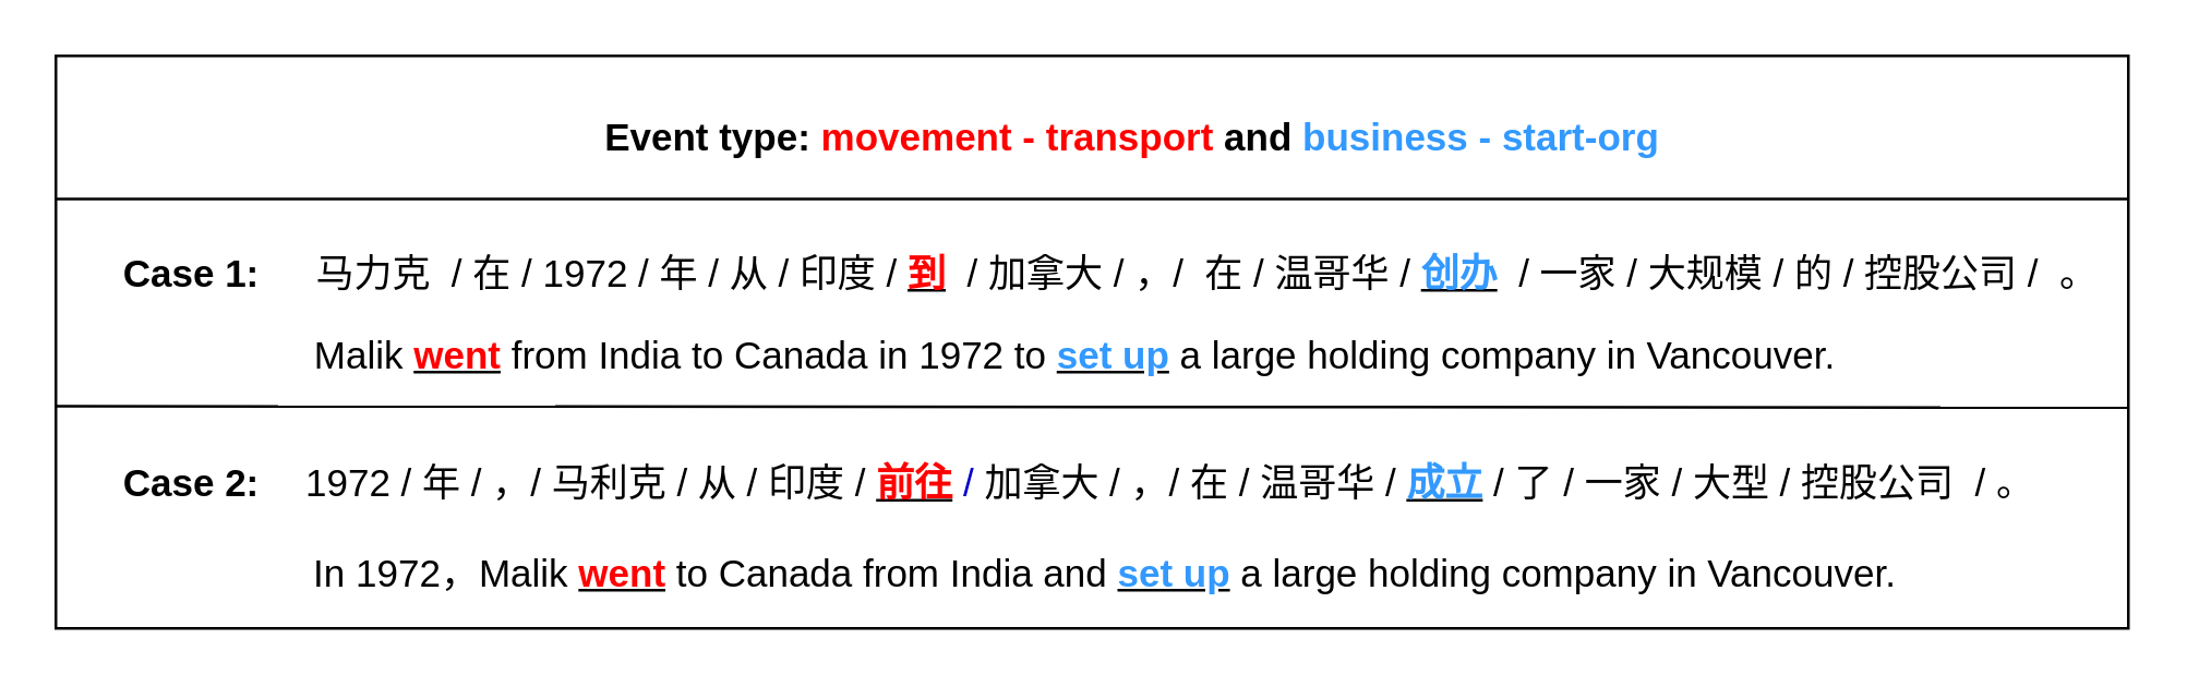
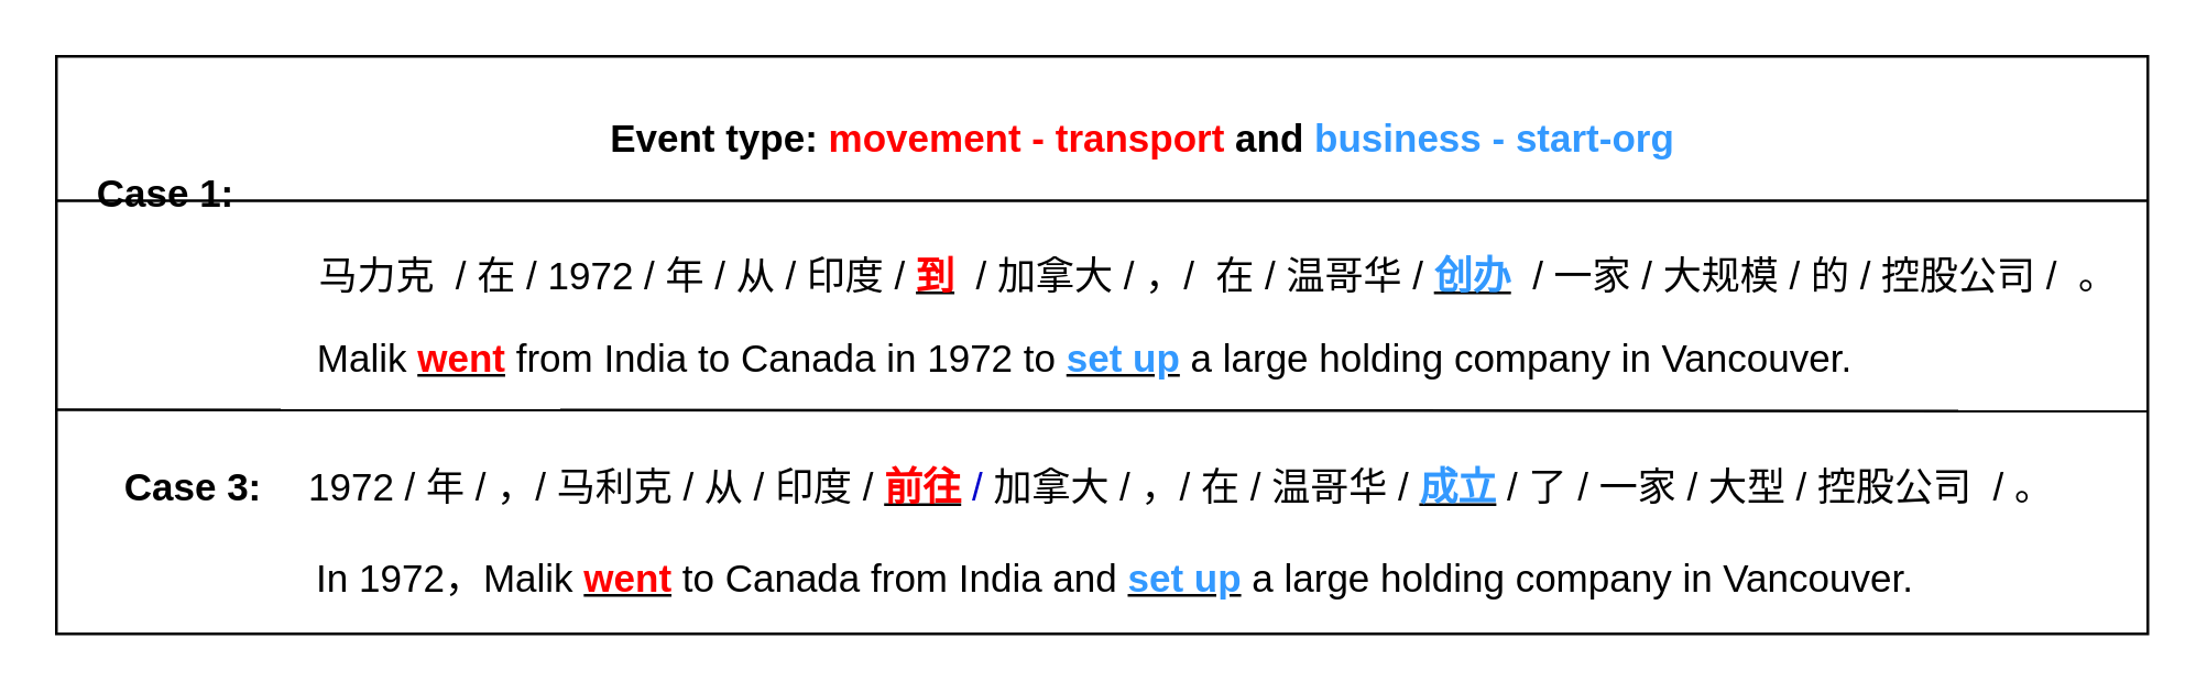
  <mxCell id="0" />
  <mxCell id="1" parent="0" />
  <mxCell id="2" value="" style="rounded=0;whiteSpace=wrap;html=1;" parent="1" vertex="1"><mxGeometry x="20" y="20" width="760" height="210" as="geometry" /></mxCell>
  <mxCell id="3" value="&lt;span style=&quot;font-size: 14px&quot;&gt;马力克&amp;nbsp; / 在 / 1972 / 年 / 从 / 印度 /&amp;nbsp;&lt;/span&gt;&lt;b style=&quot;font-size: 14px&quot;&gt;&lt;u&gt;&lt;font color=&quot;#ff0000&quot;&gt;到&lt;/font&gt;&lt;/u&gt;&amp;nbsp;&lt;/b&gt;&lt;span style=&quot;font-size: 14px&quot;&gt;&amp;nbsp;/ 加拿大 / ，/&amp;nbsp; 在 / 温哥华 /&amp;nbsp;&lt;/span&gt;&lt;b style=&quot;font-size: 14px&quot;&gt;&lt;u&gt;&lt;font color=&quot;#3399ff&quot;&gt;创办&lt;/font&gt;&lt;/u&gt;&lt;/b&gt;&lt;font color=&quot;#ff0000&quot; style=&quot;font-size: 14px&quot;&gt;&amp;nbsp;&amp;nbsp;&lt;/font&gt;&lt;span style=&quot;font-size: 14px&quot;&gt;/ 一家 / 大规模 / 的 / 控股公司 /&amp;nbsp; 。&lt;/span&gt;" style="text;html=1;strokeColor=none;fillColor=none;align=center;verticalAlign=middle;whiteSpace=wrap;rounded=0;" parent="1" vertex="1"><mxGeometry x="112" y="90" width="661" height="20" as="geometry" /></mxCell>
  <mxCell id="4" value="&lt;span style=&quot;font-size: 14px&quot;&gt;1972 / 年 / ，/ 马利克 / 从 / 印度 /&amp;nbsp;&lt;/span&gt;&lt;b style=&quot;font-size: 14px&quot;&gt;&lt;u&gt;&lt;font color=&quot;#ff0000&quot;&gt;前往&lt;/font&gt;&lt;/u&gt;&lt;/b&gt;&lt;font color=&quot;#0000cc&quot; style=&quot;font-size: 14px&quot;&gt;&amp;nbsp;/&amp;nbsp;&lt;/font&gt;&lt;span style=&quot;font-size: 14px&quot;&gt;加拿大 / ，/ 在 / 温哥华 /&amp;nbsp;&lt;/span&gt;&lt;b style=&quot;font-size: 14px&quot;&gt;&lt;u&gt;&lt;font color=&quot;#3399ff&quot;&gt;成立&lt;/font&gt;&lt;/u&gt;&amp;nbsp;&lt;/b&gt;&lt;span style=&quot;font-size: 14px&quot;&gt;/ 了 / 一家 / 大型 / 控股公司&amp;nbsp; / 。&lt;/span&gt;" style="text;html=1;strokeColor=none;fillColor=none;align=center;verticalAlign=middle;whiteSpace=wrap;rounded=0;" parent="1" vertex="1"><mxGeometry x="79" y="167" width="700" height="20" as="geometry" /></mxCell>
  <mxCell id="5" value="&lt;span style=&quot;font-size: 14px&quot;&gt;In 1972，Malik&amp;nbsp;&lt;/span&gt;&lt;b style=&quot;font-size: 14px&quot;&gt;&lt;u&gt;&lt;font color=&quot;#ff0000&quot;&gt;went&lt;/font&gt;&lt;/u&gt;&lt;/b&gt;&lt;span style=&quot;font-size: 14px&quot;&gt;&lt;font color=&quot;#ff0000&quot;&gt;&amp;nbsp;&lt;/font&gt;to Canada from India and&amp;nbsp;&lt;/span&gt;&lt;b style=&quot;font-size: 14px&quot;&gt;&lt;u&gt;&lt;font color=&quot;#3399ff&quot;&gt;set up&lt;/font&gt;&lt;/u&gt;&lt;/b&gt;&lt;span style=&quot;font-size: 14px&quot;&gt;&amp;nbsp;a large holding company in Vancouver.&lt;/span&gt;" style="text;html=1;strokeColor=none;fillColor=none;align=center;verticalAlign=middle;whiteSpace=wrap;rounded=0;" parent="1" vertex="1"><mxGeometry x="80" y="200" width="650" height="20" as="geometry" /></mxCell>
  <mxCell id="6" value="&lt;span style=&quot;font-size: 14px&quot;&gt;Malik&amp;nbsp;&lt;/span&gt;&lt;b style=&quot;font-size: 14px&quot;&gt;&lt;u&gt;&lt;font color=&quot;#ff0000&quot;&gt;went&lt;/font&gt;&lt;/u&gt;&lt;/b&gt;&lt;span style=&quot;font-size: 14px&quot;&gt;&amp;nbsp;from India to Canada in 1972 to&amp;nbsp;&lt;/span&gt;&lt;b style=&quot;font-size: 14px&quot;&gt;&lt;u&gt;&lt;font color=&quot;#3399ff&quot;&gt;set up&lt;/font&gt;&lt;/u&gt;&lt;/b&gt;&lt;span style=&quot;font-size: 14px&quot;&gt;&amp;nbsp;a large holding company in Vancouver.&lt;/span&gt;" style="text;html=1;strokeColor=none;fillColor=none;align=center;verticalAlign=middle;whiteSpace=wrap;rounded=0;" parent="1" vertex="1"><mxGeometry x="79" y="120" width="630" height="20" as="geometry" /></mxCell>
- <mxCell id="7" value="&lt;b&gt;&lt;font style=&quot;font-size: 14px&quot;&gt;Case 1:&lt;/font&gt;&lt;/b&gt;" style="text;html=1;strokeColor=none;fillColor=none;align=center;verticalAlign=middle;whiteSpace=wrap;rounded=0;" parent="1" vertex="1"><mxGeometry x="40" y="90" width="60" height="20" as="geometry" /></mxCell>
- <mxCell id="8" value="&lt;b&gt;&lt;font style=&quot;font-size: 14px&quot;&gt;Case 2:&lt;/font&gt;&lt;/b&gt;" style="text;html=1;strokeColor=none;fillColor=none;align=center;verticalAlign=middle;whiteSpace=wrap;rounded=0;" parent="1" vertex="1"><mxGeometry x="40" y="167" width="60" height="20" as="geometry" /></mxCell>
+ <mxCell id="7" value="&lt;b&gt;&lt;font style=&quot;font-size: 14px&quot;&gt;Case 1:&lt;/font&gt;&lt;/b&gt;" style="text;html=1;strokeColor=none;fillColor=none;align=center;verticalAlign=middle;whiteSpace=wrap;rounded=0;" parent="1" vertex="1"><mxGeometry x="30" y="60" width="60" height="20" as="geometry" /></mxCell>
+ <mxCell id="8" value="&lt;b&gt;&lt;font style=&quot;font-size: 14px&quot;&gt;Case 3:&lt;/font&gt;&lt;/b&gt;" style="text;html=1;strokeColor=none;fillColor=none;align=center;verticalAlign=middle;whiteSpace=wrap;rounded=0;" parent="1" vertex="1"><mxGeometry x="40" y="167" width="60" height="20" as="geometry" /></mxCell>
  <mxCell id="9" value="" style="endArrow=none;html=1;exitX=0;exitY=0.25;exitDx=0;exitDy=0;" parent="1" edge="1"><mxGeometry width="50" height="50" relative="1" as="geometry"><mxPoint x="20" y="148.5" as="sourcePoint" /><mxPoint x="780" y="149" as="targetPoint" /></mxGeometry></mxCell>
  <mxCell id="10" value="" style="endArrow=none;html=1;exitX=0;exitY=0.25;exitDx=0;exitDy=0;entryX=1;entryY=0.25;entryDx=0;entryDy=0;" parent="1" source="2" target="2" edge="1"><mxGeometry width="50" height="50" relative="1" as="geometry"><mxPoint x="440" y="30" as="sourcePoint" /><mxPoint x="490" y="-20" as="targetPoint" /></mxGeometry></mxCell>
  <mxCell id="11" value="&lt;font style=&quot;font-size: 14px&quot;&gt;&lt;b&gt;Event type: &lt;font color=&quot;#ff0000&quot;&gt;movement - transport&lt;/font&gt; and &lt;font color=&quot;#3399ff&quot;&gt;business - start-org&lt;/font&gt;&lt;/b&gt;&lt;/font&gt;" style="text;html=1;strokeColor=none;fillColor=none;align=center;verticalAlign=middle;whiteSpace=wrap;rounded=0;" parent="1" vertex="1"><mxGeometry x="130" y="40" width="570" height="20" as="geometry" /></mxCell>
